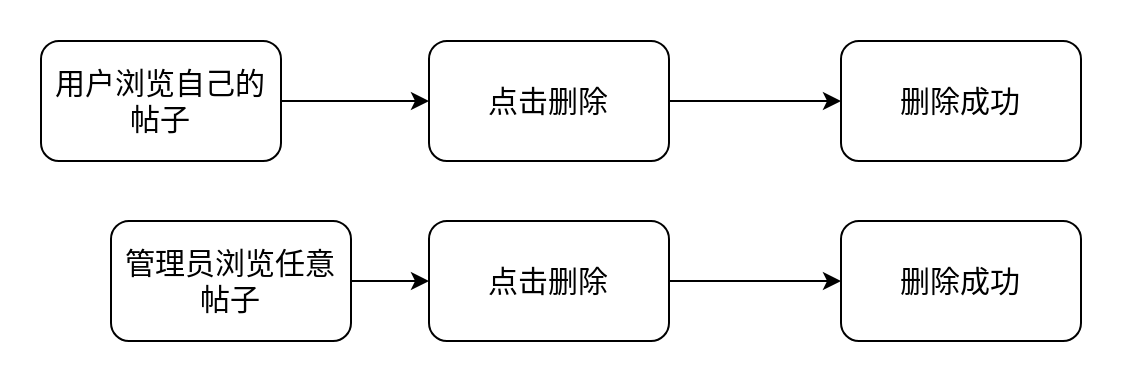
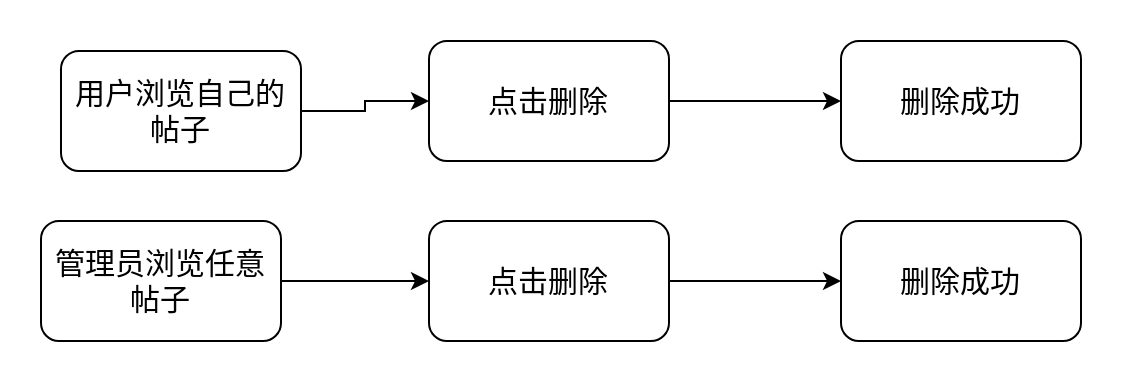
  <mxCell id="0" />
  <mxCell id="1" parent="0" />
  <mxCell id="2" style="edgeStyle=orthogonalEdgeStyle;rounded=0;orthogonalLoop=1;jettySize=auto;html=1;exitX=1;exitY=0.5;exitDx=0;exitDy=0;" edge="1" parent="1" source="3" target="5"><mxGeometry relative="1" as="geometry" /></mxCell>
- <mxCell id="3" value="&lt;font style=&quot;font-size: 15px;&quot;&gt;用户浏览自己的帖子&lt;/font&gt;" style="rounded=1;whiteSpace=wrap;html=1;" vertex="1" parent="1"><mxGeometry x="20" y="20" width="120" height="60" as="geometry" /></mxCell>
+ <mxCell id="3" value="&lt;font style=&quot;font-size: 15px;&quot;&gt;用户浏览自己的帖子&lt;/font&gt;" style="rounded=1;whiteSpace=wrap;html=1;" vertex="1" parent="1"><mxGeometry x="30" y="25" width="120" height="60" as="geometry" /></mxCell>
  <mxCell id="4" style="edgeStyle=orthogonalEdgeStyle;rounded=0;orthogonalLoop=1;jettySize=auto;html=1;exitX=1;exitY=0.5;exitDx=0;exitDy=0;" edge="1" parent="1" source="5" target="6"><mxGeometry relative="1" as="geometry" /></mxCell>
  <mxCell id="5" value="&lt;font style=&quot;font-size: 15px;&quot;&gt;点击删除&lt;/font&gt;" style="rounded=1;whiteSpace=wrap;html=1;" vertex="1" parent="1"><mxGeometry x="214" y="20" width="120" height="60" as="geometry" /></mxCell>
  <mxCell id="6" value="&lt;font style=&quot;font-size: 15px;&quot;&gt;删除成功&lt;/font&gt;" style="rounded=1;whiteSpace=wrap;html=1;" vertex="1" parent="1"><mxGeometry x="420" y="20" width="120" height="60" as="geometry" /></mxCell>
  <mxCell id="7" style="edgeStyle=orthogonalEdgeStyle;rounded=0;orthogonalLoop=1;jettySize=auto;html=1;exitX=1;exitY=0.5;exitDx=0;exitDy=0;" edge="1" parent="1" source="8" target="10"><mxGeometry relative="1" as="geometry" /></mxCell>
- <mxCell id="8" value="&lt;font style=&quot;font-size: 15px;&quot;&gt;管理员浏览任意帖子&lt;/font&gt;" style="rounded=1;whiteSpace=wrap;html=1;" vertex="1" parent="1"><mxGeometry x="55" y="110" width="120" height="60" as="geometry" /></mxCell>
+ <mxCell id="8" value="&lt;font style=&quot;font-size: 15px;&quot;&gt;管理员浏览任意帖子&lt;/font&gt;" style="rounded=1;whiteSpace=wrap;html=1;" vertex="1" parent="1"><mxGeometry x="20" y="110" width="120" height="60" as="geometry" /></mxCell>
  <mxCell id="9" style="edgeStyle=orthogonalEdgeStyle;rounded=0;orthogonalLoop=1;jettySize=auto;html=1;exitX=1;exitY=0.5;exitDx=0;exitDy=0;" edge="1" parent="1" source="10" target="11"><mxGeometry relative="1" as="geometry" /></mxCell>
  <mxCell id="10" value="&lt;font style=&quot;font-size: 15px;&quot;&gt;点击删除&lt;/font&gt;" style="rounded=1;whiteSpace=wrap;html=1;" vertex="1" parent="1"><mxGeometry x="214" y="110" width="120" height="60" as="geometry" /></mxCell>
  <mxCell id="11" value="&lt;font style=&quot;font-size: 15px;&quot;&gt;删除成功&lt;/font&gt;" style="rounded=1;whiteSpace=wrap;html=1;" vertex="1" parent="1"><mxGeometry x="420" y="110" width="120" height="60" as="geometry" /></mxCell>
